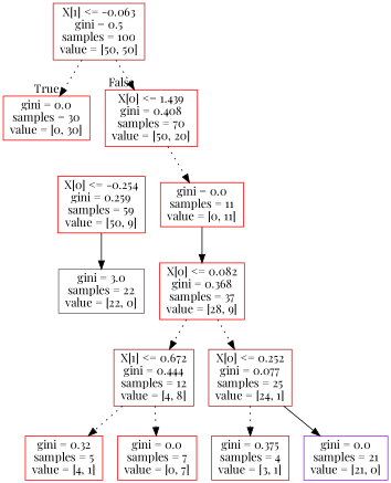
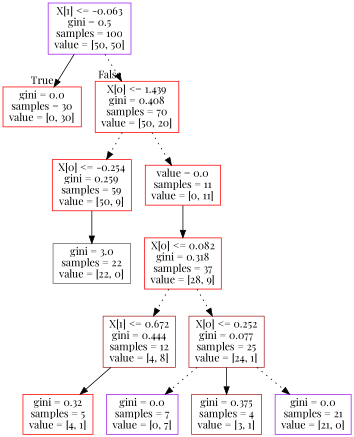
  digraph {
    fontname="Playfair Display"
    node [color=red fontname="Playfair Display" shape=box]
    edge [fontname="Playfair Display" style=dotted]
-   n1 [color=brown label="X[1] <= -0.063\ngini = 0.5\nsamples = 100\nvalue = [50, 50]"]
+   n1 [color=purple label="X[1] <= -0.063\ngini = 0.5\nsamples = 100\nvalue = [50, 50]"]
    n2 [label="gini = 0.0\nsamples = 30\nvalue = [0, 30]"]
    n3 [label="X[0] <= 1.439\ngini = 0.408\nsamples = 70\nvalue = [50, 20]"]
    n4 [label="X[0] <= -0.254\ngini = 0.259\nsamples = 59\nvalue = [50, 9]"]
-   n5 [label="gini = 0.0\nsamples = 11\nvalue = [0, 11]"]
+   n5 [label="value = 0.0\nsamples = 11\nvalue = [0, 11]"]
    n6 [color=gray40 label="gini = 3.0\nsamples = 22\nvalue = [22, 0]"]
-   n7 [label="X[0] <= 0.082\ngini = 0.368\nsamples = 37\nvalue = [28, 9]"]
+   n7 [label="X[0] <= 0.082\ngini = 0.318\nsamples = 37\nvalue = [28, 9]"]
    n8 [color=brown label="X[1] <= 0.672\ngini = 0.444\nsamples = 12\nvalue = [4, 8]"]
    n9 [color=brown label="X[0] <= 0.252\ngini = 0.077\nsamples = 25\nvalue = [24, 1]"]
-   n10 [label="gini = 0.0\nsamples = 7\nvalue = [0, 7]"]
+   n10 [color=purple label="gini = 0.0\nsamples = 7\nvalue = [0, 7]"]
    n11 [label="gini = 0.32\nsamples = 5\nvalue = [4, 1]"]
    n12 [color=brown label="gini = 0.375\nsamples = 4\nvalue = [3, 1]"]
    n13 [color=purple label="gini = 0.0\nsamples = 21\nvalue = [21, 0]"]
-   n1 -> n2 [headlabel=True labelangle=45 labeldistance=2.5]
+   n1 -> n2 [headlabel=True labelangle=45 labeldistance=2.5 style=solid]
    n1 -> n3 [headlabel=False labelangle=-45 labeldistance=2.5]
+   n3 -> n4
    n3 -> n5
    n4 -> n6 [style=solid]
    n5 -> n7 [style=solid]
    n7 -> n8
    n7 -> n9
-   n8 -> n10
-   n8 -> n11
-   n9 -> n12
-   n9 -> n13 [style=solid]
+   n9 -> n10
+   n8 -> n11 [style=solid]
+   n9 -> n12 [style=solid]
+   n9 -> n13
  }
